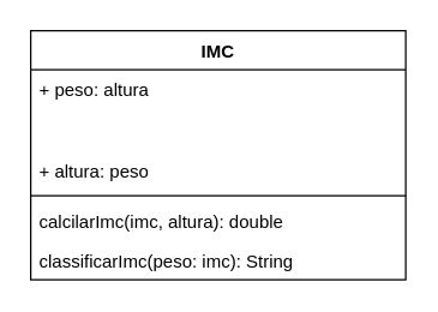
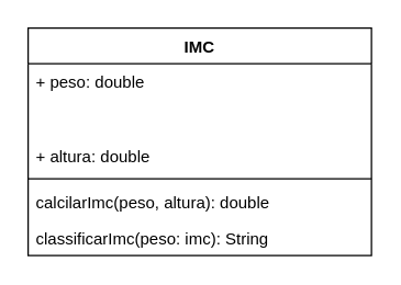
  <mxCell id="0" />
  <mxCell id="1" parent="0" />
  <mxCell id="2" value="IMC&lt;div&gt;&lt;br&gt;&lt;/div&gt;" style="swimlane;fontStyle=1;align=center;verticalAlign=top;childLayout=stackLayout;horizontal=1;startSize=26;horizontalStack=0;resizeParent=1;resizeParentMax=0;resizeLast=0;collapsible=1;marginBottom=0;whiteSpace=wrap;html=1;" vertex="1" parent="1"><mxGeometry x="20" y="20" width="250" height="166" as="geometry" /></mxCell>
- <mxCell id="3" value="+ peso: altura" style="text;strokeColor=none;fillColor=none;align=left;verticalAlign=top;spacingLeft=4;spacingRight=4;overflow=hidden;rotatable=0;points=[[0,0.5],[1,0.5]];portConstraint=eastwest;whiteSpace=wrap;html=1;" vertex="1" parent="2"><mxGeometry y="26" width="250" height="54" as="geometry" /></mxCell>
- <mxCell id="4" value="+ altura&lt;span style=&quot;background-color: initial;&quot;&gt;: peso&lt;/span&gt;" style="text;strokeColor=none;fillColor=none;align=left;verticalAlign=top;spacingLeft=4;spacingRight=4;overflow=hidden;rotatable=0;points=[[0,0.5],[1,0.5]];portConstraint=eastwest;whiteSpace=wrap;html=1;" vertex="1" parent="2"><mxGeometry y="80" width="250" height="26" as="geometry" /></mxCell>
+ <mxCell id="3" value="+ peso: double" style="text;strokeColor=none;fillColor=none;align=left;verticalAlign=top;spacingLeft=4;spacingRight=4;overflow=hidden;rotatable=0;points=[[0,0.5],[1,0.5]];portConstraint=eastwest;whiteSpace=wrap;html=1;" vertex="1" parent="2"><mxGeometry y="26" width="250" height="54" as="geometry" /></mxCell>
+ <mxCell id="4" value="+ altura&lt;span style=&quot;background-color: initial;&quot;&gt;: double&lt;/span&gt;" style="text;strokeColor=none;fillColor=none;align=left;verticalAlign=top;spacingLeft=4;spacingRight=4;overflow=hidden;rotatable=0;points=[[0,0.5],[1,0.5]];portConstraint=eastwest;whiteSpace=wrap;html=1;" vertex="1" parent="2"><mxGeometry y="80" width="250" height="26" as="geometry" /></mxCell>
  <mxCell id="5" value="" style="line;strokeWidth=1;fillColor=none;align=left;verticalAlign=middle;spacingTop=-1;spacingLeft=3;spacingRight=3;rotatable=0;labelPosition=right;points=[];portConstraint=eastwest;strokeColor=inherit;" vertex="1" parent="2"><mxGeometry y="106" width="250" height="8" as="geometry" /></mxCell>
- <mxCell id="6" value="calcilarImc(imc, altura): double" style="text;strokeColor=none;fillColor=none;align=left;verticalAlign=top;spacingLeft=4;spacingRight=4;overflow=hidden;rotatable=0;points=[[0,0.5],[1,0.5]];portConstraint=eastwest;whiteSpace=wrap;html=1;" vertex="1" parent="2"><mxGeometry y="114" width="250" height="26" as="geometry" /></mxCell>
+ <mxCell id="6" value="calcilarImc(peso, altura): double" style="text;strokeColor=none;fillColor=none;align=left;verticalAlign=top;spacingLeft=4;spacingRight=4;overflow=hidden;rotatable=0;points=[[0,0.5],[1,0.5]];portConstraint=eastwest;whiteSpace=wrap;html=1;" vertex="1" parent="2"><mxGeometry y="114" width="250" height="26" as="geometry" /></mxCell>
  <mxCell id="7" value="classificarImc(peso: imc): String" style="text;strokeColor=none;fillColor=none;align=left;verticalAlign=top;spacingLeft=4;spacingRight=4;overflow=hidden;rotatable=0;points=[[0,0.5],[1,0.5]];portConstraint=eastwest;whiteSpace=wrap;html=1;" vertex="1" parent="2"><mxGeometry y="140" width="250" height="26" as="geometry" /></mxCell>
